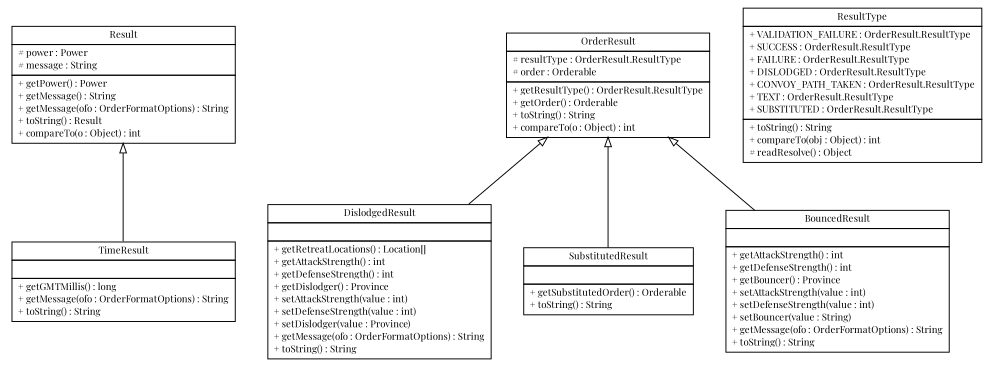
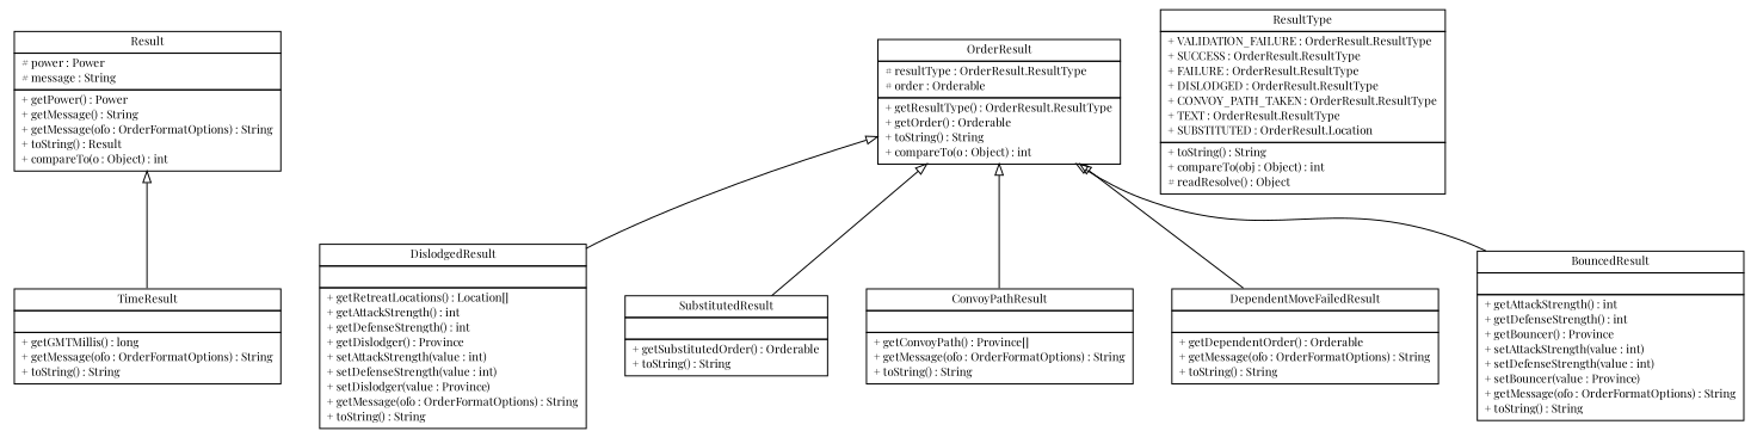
  digraph {
    fontname="Playfair Display"
    nodesep=0.25
    ranksep=0.5
    node [fontcolor=black fontname="Playfair Display" fontsize=10.0 shape=plaintext]
    edge [arrowtail=empty dir=back fontname="Playfair Display" fontsize=10 headport=p labelfontname=Helvetica labelfontsize=10 tailport=p]
    n1 [label=<<table title="dip.order.result.TimeResult" border="0" cellborder="1" cellspacing="0" cellpadding="2" port="p" href="./TimeResult.html"> 		<tr><td><table border="0" cellspacing="0" cellpadding="1"> <tr><td align="center" balign="center"> TimeResult </td></tr> 		</table></td></tr> 		<tr><td><table border="0" cellspacing="0" cellpadding="1"> <tr><td align="left" balign="left">  </td></tr> 		</table></td></tr> 		<tr><td><table border="0" cellspacing="0" cellpadding="1"> <tr><td align="left" balign="left"> + getGMTMillis() : long </td></tr> <tr><td align="left" balign="left"> + getMessage(ofo : OrderFormatOptions) : String </td></tr> <tr><td align="left" balign="left"> + toString() : String </td></tr> 		</table></td></tr> 		</table>>]
    n2 [label=<<table title="dip.order.result.DislodgedResult" border="0" cellborder="1" cellspacing="0" cellpadding="2" port="p" href="./DislodgedResult.html"> 		<tr><td><table border="0" cellspacing="0" cellpadding="1"> <tr><td align="center" balign="center"> DislodgedResult </td></tr> 		</table></td></tr> 		<tr><td><table border="0" cellspacing="0" cellpadding="1"> <tr><td align="left" balign="left">  </td></tr> 		</table></td></tr> 		<tr><td><table border="0" cellspacing="0" cellpadding="1"> <tr><td align="left" balign="left"> + getRetreatLocations() : Location[] </td></tr> <tr><td align="left" balign="left"> + getAttackStrength() : int </td></tr> <tr><td align="left" balign="left"> + getDefenseStrength() : int </td></tr> <tr><td align="left" balign="left"> + getDislodger() : Province </td></tr> <tr><td align="left" balign="left"> + setAttackStrength(value : int) </td></tr> <tr><td align="left" balign="left"> + setDefenseStrength(value : int) </td></tr> <tr><td align="left" balign="left"> + setDislodger(value : Province) </td></tr> <tr><td align="left" balign="left"> + getMessage(ofo : OrderFormatOptions) : String </td></tr> <tr><td align="left" balign="left"> + toString() : String </td></tr> 		</table></td></tr> 		</table>>]
    n3 [label=<<table title="dip.order.result.SubstitutedResult" border="0" cellborder="1" cellspacing="0" cellpadding="2" port="p" href="./SubstitutedResult.html"> 		<tr><td><table border="0" cellspacing="0" cellpadding="1"> <tr><td align="center" balign="center"> SubstitutedResult </td></tr> 		</table></td></tr> 		<tr><td><table border="0" cellspacing="0" cellpadding="1"> <tr><td align="left" balign="left">  </td></tr> 		</table></td></tr> 		<tr><td><table border="0" cellspacing="0" cellpadding="1"> <tr><td align="left" balign="left"> + getSubstitutedOrder() : Orderable </td></tr> <tr><td align="left" balign="left"> + toString() : String </td></tr> 		</table></td></tr> 		</table>>]
+   n4 [label=<<table title="dip.order.result.ConvoyPathResult" border="0" cellborder="1" cellspacing="0" cellpadding="2" port="p" href="./ConvoyPathResult.html"> 		<tr><td><table border="0" cellspacing="0" cellpadding="1"> <tr><td align="center" balign="center"> ConvoyPathResult </td></tr> 		</table></td></tr> 		<tr><td><table border="0" cellspacing="0" cellpadding="1"> <tr><td align="left" balign="left">  </td></tr> 		</table></td></tr> 		<tr><td><table border="0" cellspacing="0" cellpadding="1"> <tr><td align="left" balign="left"> + getConvoyPath() : Province[] </td></tr> <tr><td align="left" balign="left"> + getMessage(ofo : OrderFormatOptions) : String </td></tr> <tr><td align="left" balign="left"> + toString() : String </td></tr> 		</table></td></tr> 		</table>>]
+   n5 [label=<<table title="dip.order.result.DependentMoveFailedResult" border="0" cellborder="1" cellspacing="0" cellpadding="2" port="p" href="./DependentMoveFailedResult.html"> 		<tr><td><table border="0" cellspacing="0" cellpadding="1"> <tr><td align="center" balign="center"> DependentMoveFailedResult </td></tr> 		</table></td></tr> 		<tr><td><table border="0" cellspacing="0" cellpadding="1"> <tr><td align="left" balign="left">  </td></tr> 		</table></td></tr> 		<tr><td><table border="0" cellspacing="0" cellpadding="1"> <tr><td align="left" balign="left"> + getDependentOrder() : Orderable </td></tr> <tr><td align="left" balign="left"> + getMessage(ofo : OrderFormatOptions) : String </td></tr> <tr><td align="left" balign="left"> + toString() : String </td></tr> 		</table></td></tr> 		</table>>]
    n6 [label=<<table title="dip.order.result.Result" border="0" cellborder="1" cellspacing="0" cellpadding="2" port="p" href="./Result.html"> 		<tr><td><table border="0" cellspacing="0" cellpadding="1"> <tr><td align="center" balign="center"> Result </td></tr> 		</table></td></tr> 		<tr><td><table border="0" cellspacing="0" cellpadding="1"> <tr><td align="left" balign="left"> # power : Power </td></tr> <tr><td align="left" balign="left"> # message : String </td></tr> 		</table></td></tr> 		<tr><td><table border="0" cellspacing="0" cellpadding="1"> <tr><td align="left" balign="left"> + getPower() : Power </td></tr> <tr><td align="left" balign="left"> + getMessage() : String </td></tr> <tr><td align="left" balign="left"> + getMessage(ofo : OrderFormatOptions) : String </td></tr> <tr><td align="left" balign="left"> + toString() : Result </td></tr> <tr><td align="left" balign="left"> + compareTo(o : Object) : int </td></tr> 		</table></td></tr> 		</table>>]
    n7 [label=<<table title="dip.order.result.OrderResult" border="0" cellborder="1" cellspacing="0" cellpadding="2" port="p" href="./OrderResult.html"> 		<tr><td><table border="0" cellspacing="0" cellpadding="1"> <tr><td align="center" balign="center"> OrderResult </td></tr> 		</table></td></tr> 		<tr><td><table border="0" cellspacing="0" cellpadding="1"> <tr><td align="left" balign="left"> # resultType : OrderResult.ResultType </td></tr> <tr><td align="left" balign="left"> # order : Orderable </td></tr> 		</table></td></tr> 		<tr><td><table border="0" cellspacing="0" cellpadding="1"> <tr><td align="left" balign="left"> + getResultType() : OrderResult.ResultType </td></tr> <tr><td align="left" balign="left"> + getOrder() : Orderable </td></tr> <tr><td align="left" balign="left"> + toString() : String </td></tr> <tr><td align="left" balign="left"> + compareTo(o : Object) : int </td></tr> 		</table></td></tr> 		</table>>]
-   n8 [label=<<table title="dip.order.result.BouncedResult" border="0" cellborder="1" cellspacing="0" cellpadding="2" port="p" href="./BouncedResult.html"> 		<tr><td><table border="0" cellspacing="0" cellpadding="1"> <tr><td align="center" balign="center"> BouncedResult </td></tr> 		</table></td></tr> 		<tr><td><table border="0" cellspacing="0" cellpadding="1"> <tr><td align="left" balign="left">  </td></tr> 		</table></td></tr> 		<tr><td><table border="0" cellspacing="0" cellpadding="1"> <tr><td align="left" balign="left"> + getAttackStrength() : int </td></tr> <tr><td align="left" balign="left"> + getDefenseStrength() : int </td></tr> <tr><td align="left" balign="left"> + getBouncer() : Province </td></tr> <tr><td align="left" balign="left"> + setAttackStrength(value : int) </td></tr> <tr><td align="left" balign="left"> + setDefenseStrength(value : int) </td></tr> <tr><td align="left" balign="left"> + setBouncer(value : String) </td></tr> <tr><td align="left" balign="left"> + getMessage(ofo : OrderFormatOptions) : String </td></tr> <tr><td align="left" balign="left"> + toString() : String </td></tr> 		</table></td></tr> 		</table>>]
-   n9 [label=<<table title="dip.order.result.OrderResult.ResultType" border="0" cellborder="1" cellspacing="0" cellpadding="2" port="p" href="./OrderResult.ResultType.html"> 		<tr><td><table border="0" cellspacing="0" cellpadding="1"> <tr><td align="center" balign="center"> ResultType </td></tr> 		</table></td></tr> 		<tr><td><table border="0" cellspacing="0" cellpadding="1"> <tr><td align="left" balign="left"> + VALIDATION_FAILURE : OrderResult.ResultType </td></tr> <tr><td align="left" balign="left"> + SUCCESS : OrderResult.ResultType </td></tr> <tr><td align="left" balign="left"> + FAILURE : OrderResult.ResultType </td></tr> <tr><td align="left" balign="left"> + DISLODGED : OrderResult.ResultType </td></tr> <tr><td align="left" balign="left"> + CONVOY_PATH_TAKEN : OrderResult.ResultType </td></tr> <tr><td align="left" balign="left"> + TEXT : OrderResult.ResultType </td></tr> <tr><td align="left" balign="left"> + SUBSTITUTED : OrderResult.ResultType </td></tr> 		</table></td></tr> 		<tr><td><table border="0" cellspacing="0" cellpadding="1"> <tr><td align="left" balign="left"> + toString() : String </td></tr> <tr><td align="left" balign="left"> + compareTo(obj : Object) : int </td></tr> <tr><td align="left" balign="left"> # readResolve() : Object </td></tr> 		</table></td></tr> 		</table>>]
+   n8 [label=<<table title="dip.order.result.BouncedResult" border="0" cellborder="1" cellspacing="0" cellpadding="2" port="p" href="./BouncedResult.html"> 		<tr><td><table border="0" cellspacing="0" cellpadding="1"> <tr><td align="center" balign="center"> BouncedResult </td></tr> 		</table></td></tr> 		<tr><td><table border="0" cellspacing="0" cellpadding="1"> <tr><td align="left" balign="left">  </td></tr> 		</table></td></tr> 		<tr><td><table border="0" cellspacing="0" cellpadding="1"> <tr><td align="left" balign="left"> + getAttackStrength() : int </td></tr> <tr><td align="left" balign="left"> + getDefenseStrength() : int </td></tr> <tr><td align="left" balign="left"> + getBouncer() : Province </td></tr> <tr><td align="left" balign="left"> + setAttackStrength(value : int) </td></tr> <tr><td align="left" balign="left"> + setDefenseStrength(value : int) </td></tr> <tr><td align="left" balign="left"> + setBouncer(value : Province) </td></tr> <tr><td align="left" balign="left"> + getMessage(ofo : OrderFormatOptions) : String </td></tr> <tr><td align="left" balign="left"> + toString() : String </td></tr> 		</table></td></tr> 		</table>>]
+   n9 [label=<<table title="dip.order.result.OrderResult.ResultType" border="0" cellborder="1" cellspacing="0" cellpadding="2" port="p" href="./OrderResult.ResultType.html"> 		<tr><td><table border="0" cellspacing="0" cellpadding="1"> <tr><td align="center" balign="center"> ResultType </td></tr> 		</table></td></tr> 		<tr><td><table border="0" cellspacing="0" cellpadding="1"> <tr><td align="left" balign="left"> + VALIDATION_FAILURE : OrderResult.ResultType </td></tr> <tr><td align="left" balign="left"> + SUCCESS : OrderResult.ResultType </td></tr> <tr><td align="left" balign="left"> + FAILURE : OrderResult.ResultType </td></tr> <tr><td align="left" balign="left"> + DISLODGED : OrderResult.ResultType </td></tr> <tr><td align="left" balign="left"> + CONVOY_PATH_TAKEN : OrderResult.ResultType </td></tr> <tr><td align="left" balign="left"> + TEXT : OrderResult.ResultType </td></tr> <tr><td align="left" balign="left"> + SUBSTITUTED : OrderResult.Location </td></tr> 		</table></td></tr> 		<tr><td><table border="0" cellspacing="0" cellpadding="1"> <tr><td align="left" balign="left"> + toString() : String </td></tr> <tr><td align="left" balign="left"> + compareTo(obj : Object) : int </td></tr> <tr><td align="left" balign="left"> # readResolve() : Object </td></tr> 		</table></td></tr> 		</table>>]
    n6 -> n1
    n7 -> n2
    n7 -> n3
+   n7 -> n4
+   n7 -> n5
    n7 -> n8
  }
